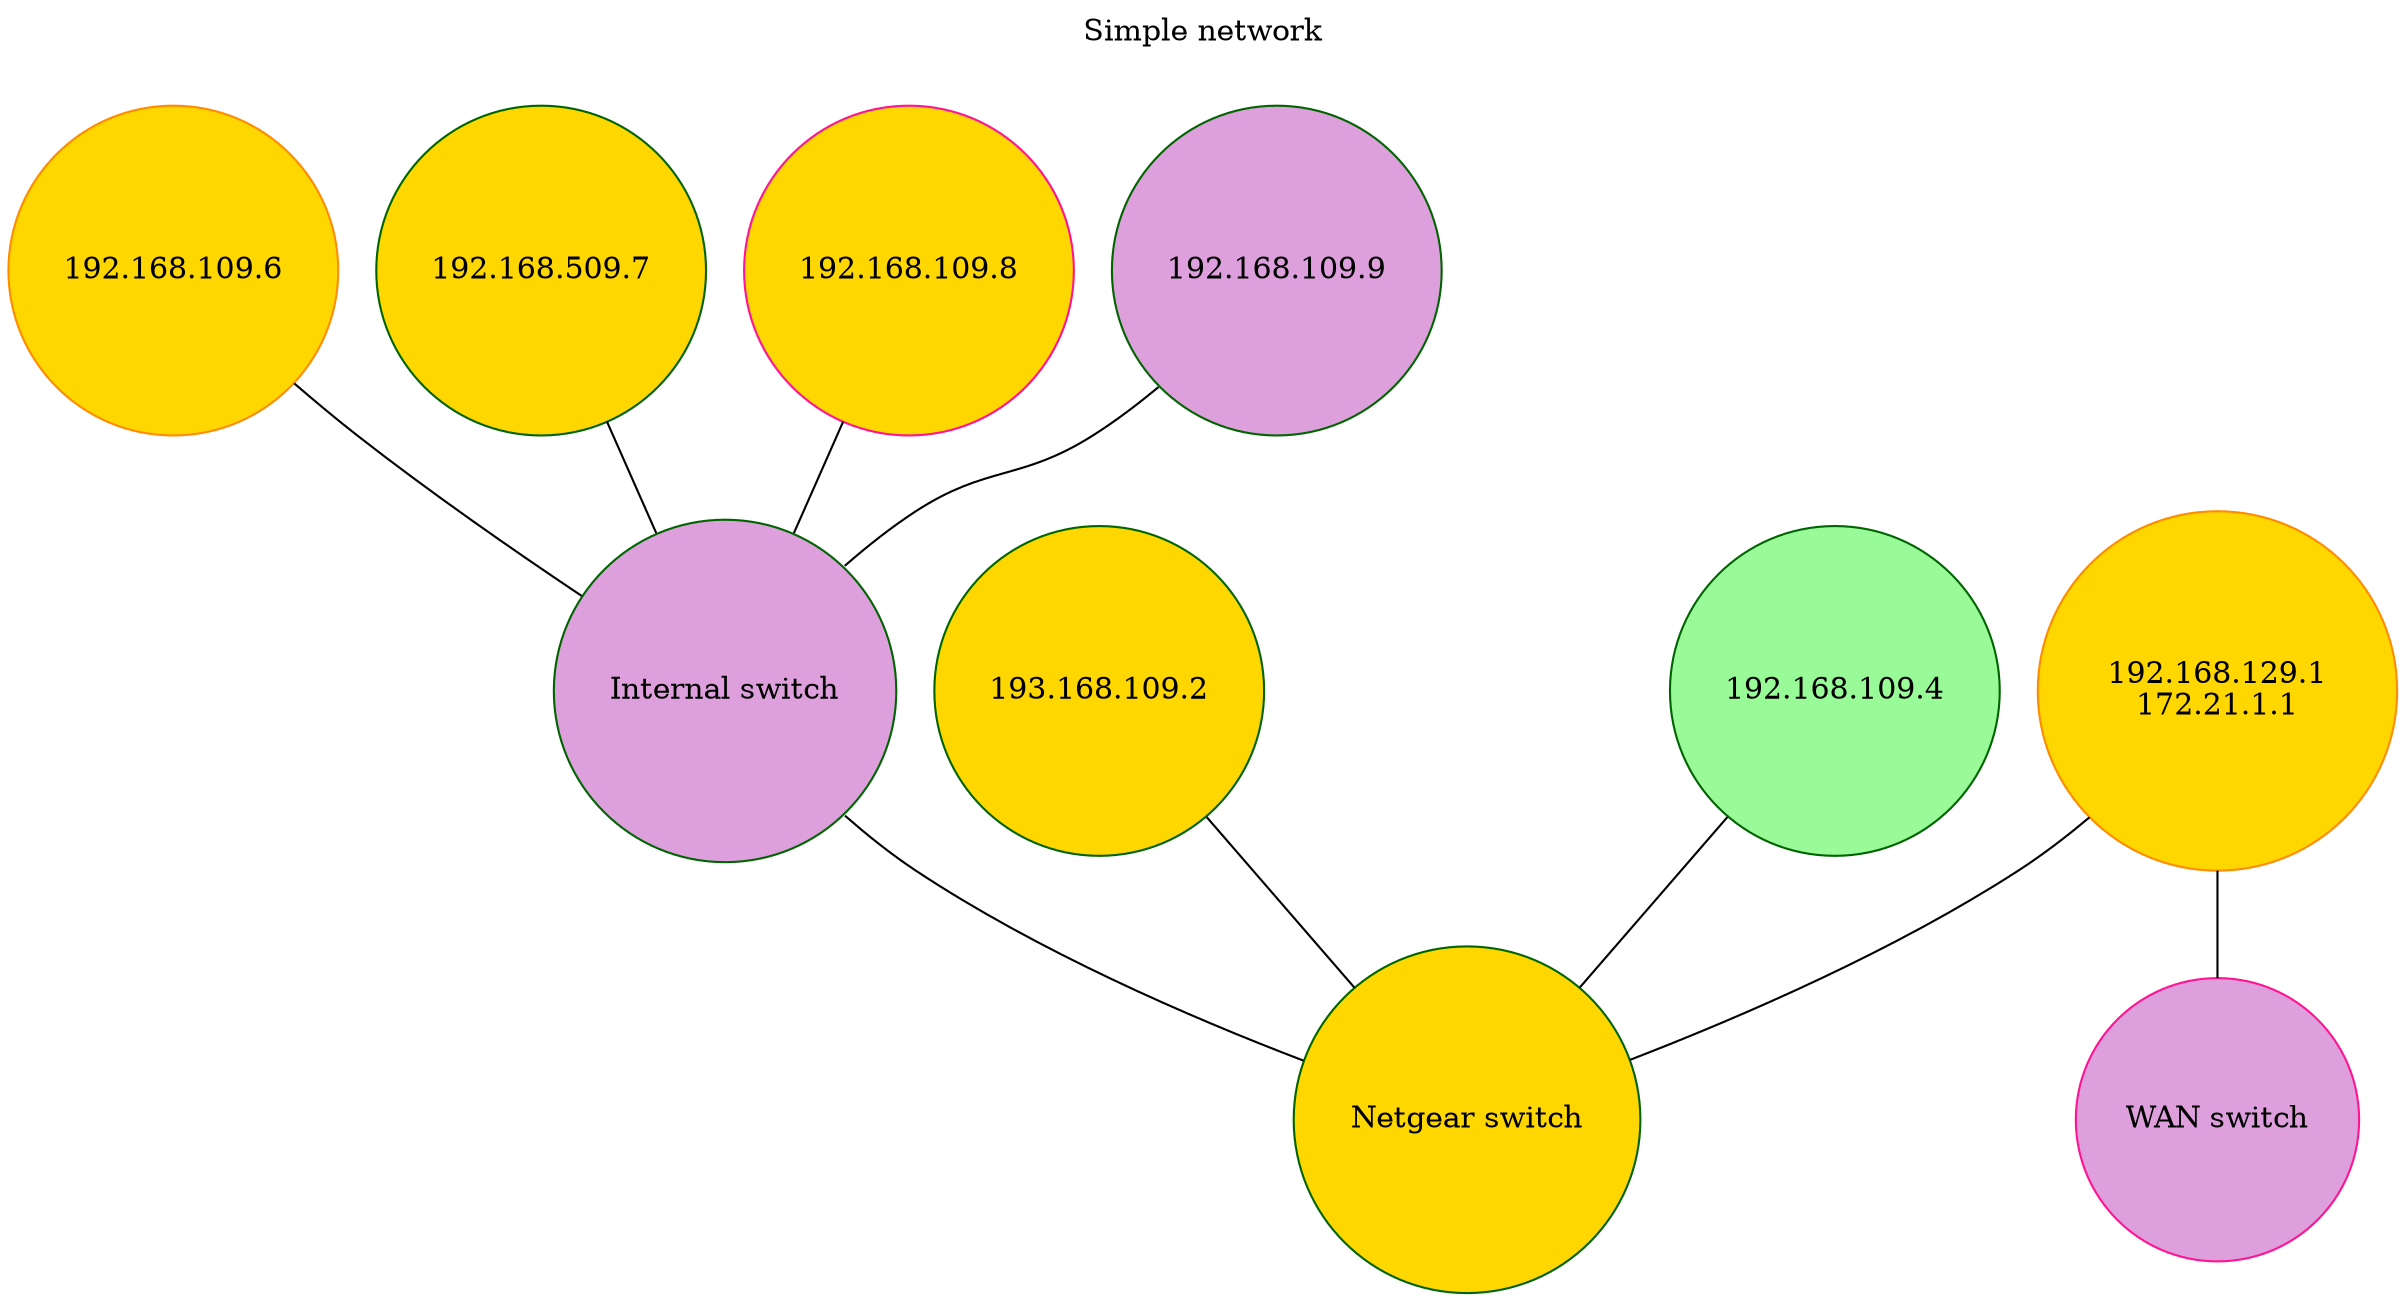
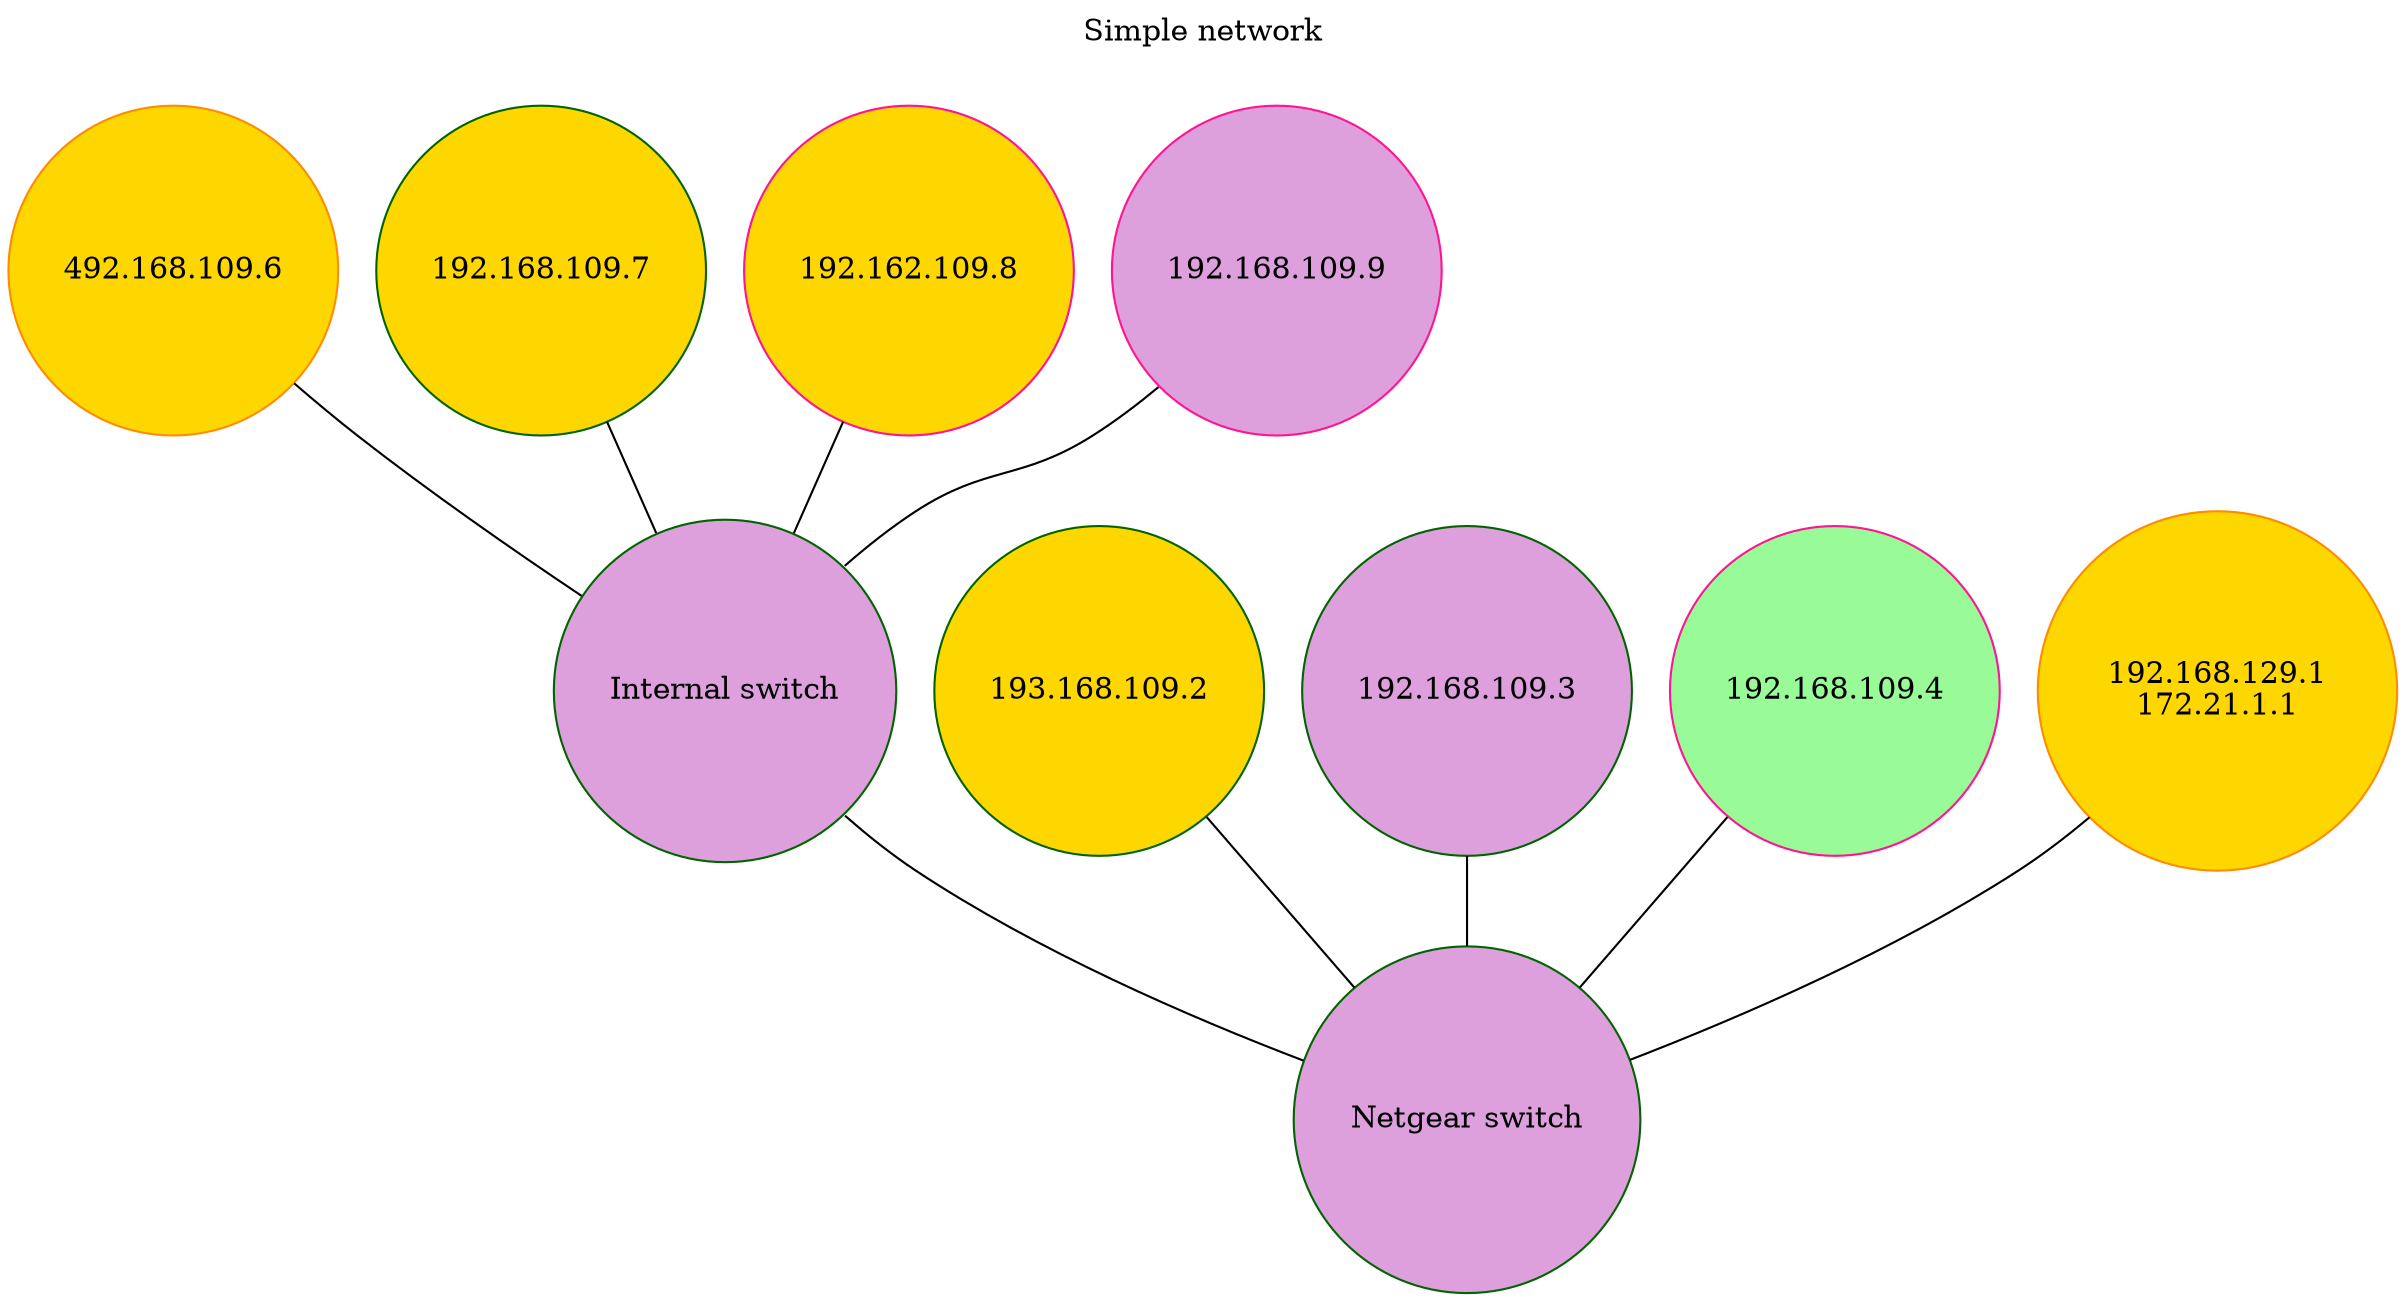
  graph {
    label="Simple network"
    labelloc=t
    node [color=darkgreen fillcolor=plum shape=circle style=filled]
-   n1 [fillcolor=gold label="Netgear switch"]
+   n1 [label="Netgear switch"]
    n2 [label="Internal switch"]
    n3 [color=darkorange fillcolor=gold label="192.168.129.1\n172.21.1.1"]
-   n4 [color=deeppink label="WAN switch"]
    n5 [fillcolor=gold label="193.168.109.2"]
-   n7 [fillcolor=palegreen label="192.168.109.4"]
-   n8 [color=darkorange fillcolor=gold label="192.168.109.6"]
-   n9 [fillcolor=gold label="192.168.509.7"]
-   n10 [color=deeppink fillcolor=gold label="192.168.109.8"]
-   n11 [label="192.168.109.9"]
+   n6 [label="192.168.109.3"]
+   n7 [color=deeppink fillcolor=palegreen label="192.168.109.4"]
+   n8 [color=darkorange fillcolor=gold label="492.168.109.6"]
+   n9 [fillcolor=gold label="192.168.109.7"]
+   n10 [color=deeppink fillcolor=gold label="192.162.109.8"]
+   n11 [color=deeppink label="192.168.109.9"]
    n2 -- n1
    n3 -- n1
-   n3 -- n4
    n5 -- n1
+   n6 -- n1
    n7 -- n1
    n8 -- n2
    n9 -- n2
    n10 -- n2
    n11 -- n2
  }
